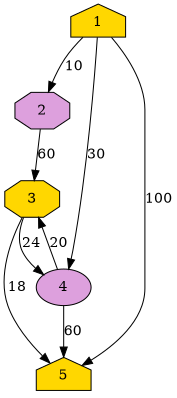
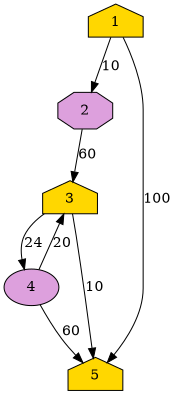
  digraph {
    node [fillcolor=gold shape=octagon style=filled]
    edge [shape=diamond]
    2 [fillcolor=plum]
    1 [shape=house]
    4 [fillcolor=plum shape=ellipse]
    5 [shape=house]
-   3
+   3 [shape=house]
    2 -> 3 [label=60]
    1 -> 2 [label=10]
-   1 -> 4 [label=30]
    1 -> 5 [label=100]
    4 -> 5 [label=60]
    4 -> 3 [label=20]
    3 -> 4 [label=24]
-   3 -> 5 [label=18]
+   3 -> 5 [label=10]
  }
